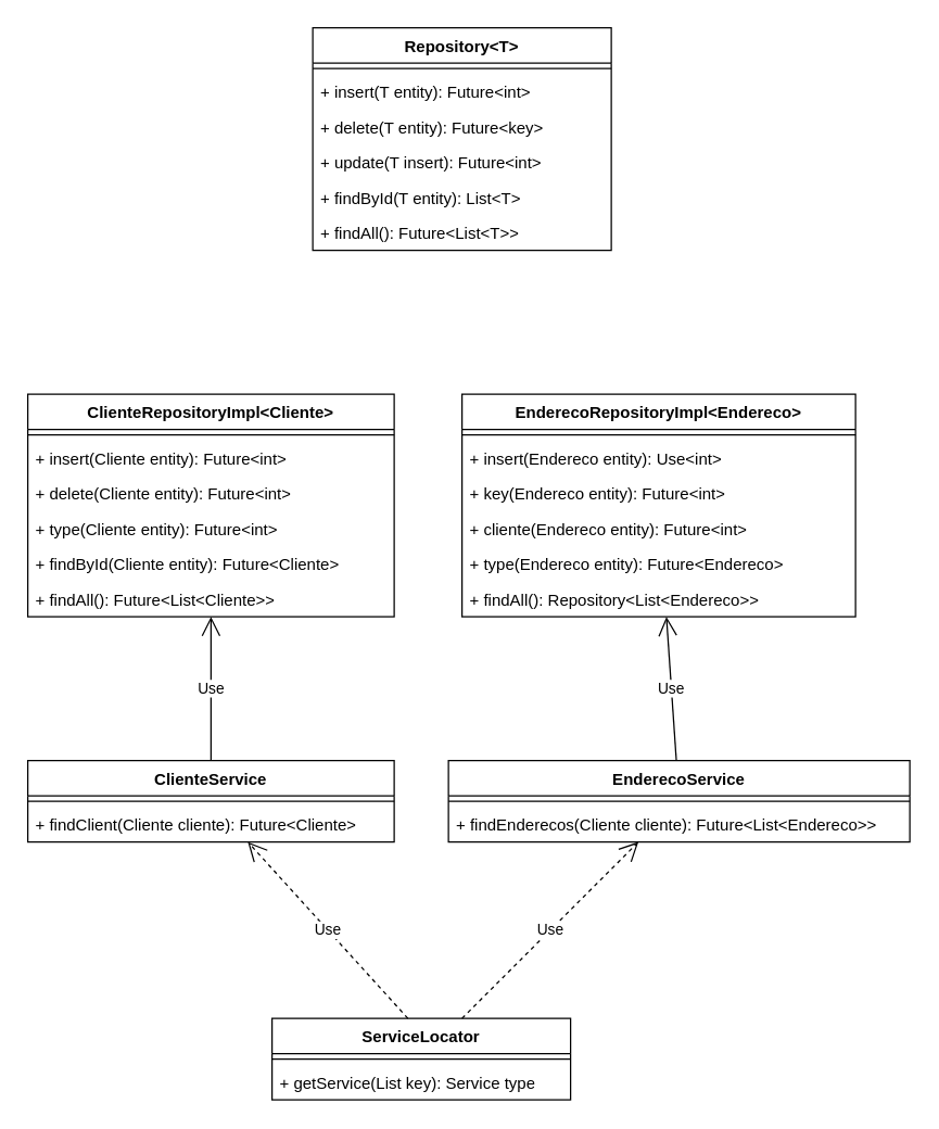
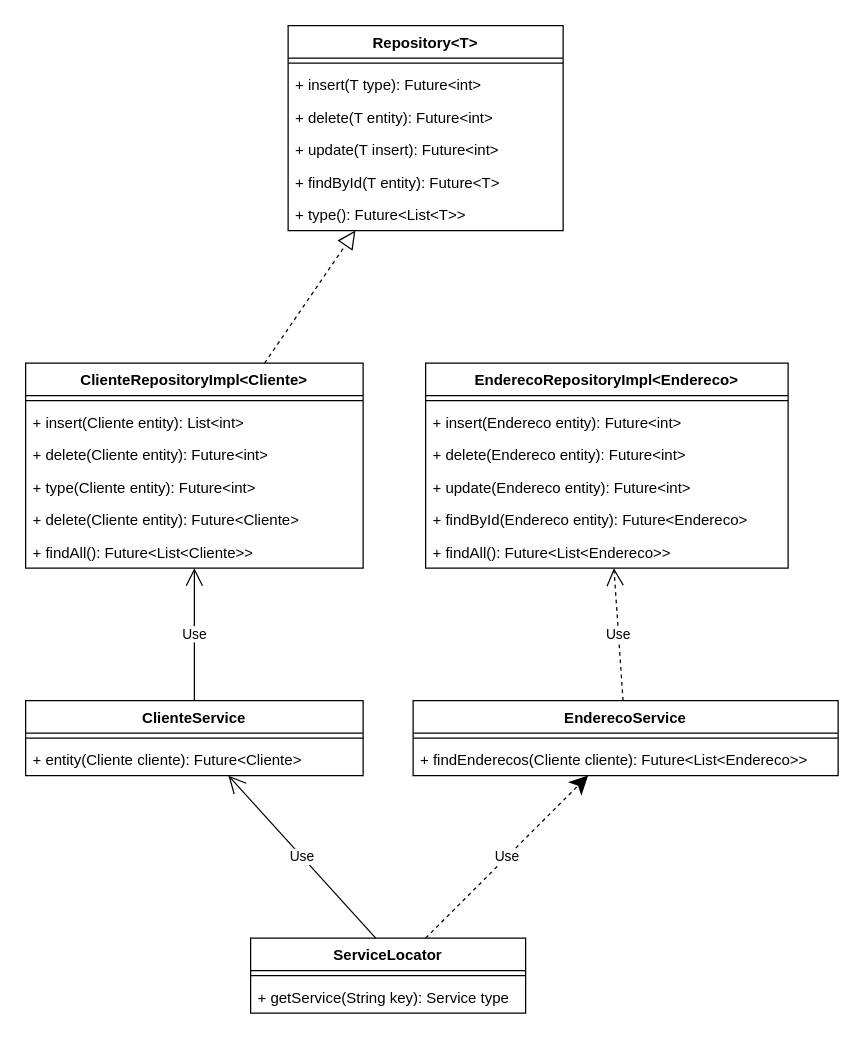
  <mxCell id="0" />
  <mxCell id="1" parent="0" />
  <mxCell id="2" value="Repository&amp;lt;T&amp;gt;" style="swimlane;fontStyle=1;align=center;verticalAlign=top;childLayout=stackLayout;horizontal=1;startSize=26;horizontalStack=0;resizeParent=1;resizeParentMax=0;resizeLast=0;collapsible=1;marginBottom=0;whiteSpace=wrap;html=1;" vertex="1" parent="1"><mxGeometry x="230" y="20" width="220" height="164" as="geometry" /></mxCell>
  <mxCell id="3" value="" style="line;strokeWidth=1;fillColor=none;align=left;verticalAlign=middle;spacingTop=-1;spacingLeft=3;spacingRight=3;rotatable=0;labelPosition=right;points=[];portConstraint=eastwest;strokeColor=inherit;" vertex="1" parent="2"><mxGeometry y="26" width="220" height="8" as="geometry" /></mxCell>
- <mxCell id="4" value="+ insert(T entity): Future&amp;lt;int&amp;gt;" style="text;strokeColor=none;fillColor=none;align=left;verticalAlign=top;spacingLeft=4;spacingRight=4;overflow=hidden;rotatable=0;points=[[0,0.5],[1,0.5]];portConstraint=eastwest;whiteSpace=wrap;html=1;" vertex="1" parent="2"><mxGeometry y="34" width="220" height="26" as="geometry" /></mxCell>
- <mxCell id="5" value="+ delete(T entity): Future&amp;lt;key&amp;gt;" style="text;strokeColor=none;fillColor=none;align=left;verticalAlign=top;spacingLeft=4;spacingRight=4;overflow=hidden;rotatable=0;points=[[0,0.5],[1,0.5]];portConstraint=eastwest;whiteSpace=wrap;html=1;" vertex="1" parent="2"><mxGeometry y="60" width="220" height="26" as="geometry" /></mxCell>
+ <mxCell id="4" value="+ insert(T type): Future&amp;lt;int&amp;gt;" style="text;strokeColor=none;fillColor=none;align=left;verticalAlign=top;spacingLeft=4;spacingRight=4;overflow=hidden;rotatable=0;points=[[0,0.5],[1,0.5]];portConstraint=eastwest;whiteSpace=wrap;html=1;" vertex="1" parent="2"><mxGeometry y="34" width="220" height="26" as="geometry" /></mxCell>
+ <mxCell id="5" value="+ delete(T entity): Future&amp;lt;int&amp;gt;" style="text;strokeColor=none;fillColor=none;align=left;verticalAlign=top;spacingLeft=4;spacingRight=4;overflow=hidden;rotatable=0;points=[[0,0.5],[1,0.5]];portConstraint=eastwest;whiteSpace=wrap;html=1;" vertex="1" parent="2"><mxGeometry y="60" width="220" height="26" as="geometry" /></mxCell>
  <mxCell id="6" value="+ update(T insert): Future&amp;lt;int&amp;gt;" style="text;strokeColor=none;fillColor=none;align=left;verticalAlign=top;spacingLeft=4;spacingRight=4;overflow=hidden;rotatable=0;points=[[0,0.5],[1,0.5]];portConstraint=eastwest;whiteSpace=wrap;html=1;" vertex="1" parent="2"><mxGeometry y="86" width="220" height="26" as="geometry" /></mxCell>
- <mxCell id="7" value="+ findById(T entity): List&amp;lt;T&amp;gt;" style="text;strokeColor=none;fillColor=none;align=left;verticalAlign=top;spacingLeft=4;spacingRight=4;overflow=hidden;rotatable=0;points=[[0,0.5],[1,0.5]];portConstraint=eastwest;whiteSpace=wrap;html=1;" vertex="1" parent="2"><mxGeometry y="112" width="220" height="26" as="geometry" /></mxCell>
- <mxCell id="8" value="+ findAll(): Future&amp;lt;List&amp;lt;T&amp;gt;&amp;gt;" style="text;strokeColor=none;fillColor=none;align=left;verticalAlign=top;spacingLeft=4;spacingRight=4;overflow=hidden;rotatable=0;points=[[0,0.5],[1,0.5]];portConstraint=eastwest;whiteSpace=wrap;html=1;" vertex="1" parent="2"><mxGeometry y="138" width="220" height="26" as="geometry" /></mxCell>
+ <mxCell id="7" value="+ findById(T entity): Future&amp;lt;T&amp;gt;" style="text;strokeColor=none;fillColor=none;align=left;verticalAlign=top;spacingLeft=4;spacingRight=4;overflow=hidden;rotatable=0;points=[[0,0.5],[1,0.5]];portConstraint=eastwest;whiteSpace=wrap;html=1;" vertex="1" parent="2"><mxGeometry y="112" width="220" height="26" as="geometry" /></mxCell>
+ <mxCell id="8" value="+ type(): Future&amp;lt;List&amp;lt;T&amp;gt;&amp;gt;" style="text;strokeColor=none;fillColor=none;align=left;verticalAlign=top;spacingLeft=4;spacingRight=4;overflow=hidden;rotatable=0;points=[[0,0.5],[1,0.5]];portConstraint=eastwest;whiteSpace=wrap;html=1;" vertex="1" parent="2"><mxGeometry y="138" width="220" height="26" as="geometry" /></mxCell>
  <mxCell id="9" value="ClienteRepositoryImpl&amp;lt;Cliente&amp;gt;" style="swimlane;fontStyle=1;align=center;verticalAlign=top;childLayout=stackLayout;horizontal=1;startSize=26;horizontalStack=0;resizeParent=1;resizeParentMax=0;resizeLast=0;collapsible=1;marginBottom=0;whiteSpace=wrap;html=1;" vertex="1" parent="1"><mxGeometry x="20" y="290" width="270" height="164" as="geometry" /></mxCell>
  <mxCell id="10" value="" style="line;strokeWidth=1;fillColor=none;align=left;verticalAlign=middle;spacingTop=-1;spacingLeft=3;spacingRight=3;rotatable=0;labelPosition=right;points=[];portConstraint=eastwest;strokeColor=inherit;" vertex="1" parent="9"><mxGeometry y="26" width="270" height="8" as="geometry" /></mxCell>
- <mxCell id="11" value="+ insert(Cliente entity): Future&amp;lt;int&amp;gt;" style="text;strokeColor=none;fillColor=none;align=left;verticalAlign=top;spacingLeft=4;spacingRight=4;overflow=hidden;rotatable=0;points=[[0,0.5],[1,0.5]];portConstraint=eastwest;whiteSpace=wrap;html=1;" vertex="1" parent="9"><mxGeometry y="34" width="270" height="26" as="geometry" /></mxCell>
+ <mxCell id="11" value="+ insert(Cliente entity): List&amp;lt;int&amp;gt;" style="text;strokeColor=none;fillColor=none;align=left;verticalAlign=top;spacingLeft=4;spacingRight=4;overflow=hidden;rotatable=0;points=[[0,0.5],[1,0.5]];portConstraint=eastwest;whiteSpace=wrap;html=1;" vertex="1" parent="9"><mxGeometry y="34" width="270" height="26" as="geometry" /></mxCell>
  <mxCell id="12" value="+ delete(Cliente entity): Future&amp;lt;int&amp;gt;" style="text;strokeColor=none;fillColor=none;align=left;verticalAlign=top;spacingLeft=4;spacingRight=4;overflow=hidden;rotatable=0;points=[[0,0.5],[1,0.5]];portConstraint=eastwest;whiteSpace=wrap;html=1;" vertex="1" parent="9"><mxGeometry y="60" width="270" height="26" as="geometry" /></mxCell>
  <mxCell id="13" value="+ type(Cliente&amp;nbsp;entity): Future&amp;lt;int&amp;gt;" style="text;strokeColor=none;fillColor=none;align=left;verticalAlign=top;spacingLeft=4;spacingRight=4;overflow=hidden;rotatable=0;points=[[0,0.5],[1,0.5]];portConstraint=eastwest;whiteSpace=wrap;html=1;" vertex="1" parent="9"><mxGeometry y="86" width="270" height="26" as="geometry" /></mxCell>
- <mxCell id="14" value="+ findById(Cliente&amp;nbsp;entity): Future&amp;lt;Cliente&amp;gt;" style="text;strokeColor=none;fillColor=none;align=left;verticalAlign=top;spacingLeft=4;spacingRight=4;overflow=hidden;rotatable=0;points=[[0,0.5],[1,0.5]];portConstraint=eastwest;whiteSpace=wrap;html=1;" vertex="1" parent="9"><mxGeometry y="112" width="270" height="26" as="geometry" /></mxCell>
+ <mxCell id="14" value="+ delete(Cliente&amp;nbsp;entity): Future&amp;lt;Cliente&amp;gt;" style="text;strokeColor=none;fillColor=none;align=left;verticalAlign=top;spacingLeft=4;spacingRight=4;overflow=hidden;rotatable=0;points=[[0,0.5],[1,0.5]];portConstraint=eastwest;whiteSpace=wrap;html=1;" vertex="1" parent="9"><mxGeometry y="112" width="270" height="26" as="geometry" /></mxCell>
  <mxCell id="15" value="+ findAll(): Future&amp;lt;List&amp;lt;Cliente&amp;gt;&amp;gt;" style="text;strokeColor=none;fillColor=none;align=left;verticalAlign=top;spacingLeft=4;spacingRight=4;overflow=hidden;rotatable=0;points=[[0,0.5],[1,0.5]];portConstraint=eastwest;whiteSpace=wrap;html=1;" vertex="1" parent="9"><mxGeometry y="138" width="270" height="26" as="geometry" /></mxCell>
+ <mxCell id="16" value="" style="endArrow=block;dashed=1;endFill=0;endSize=12;html=1;rounded=0;" edge="1" parent="1" source="9" target="2"><mxGeometry width="160" relative="1" as="geometry"><mxPoint x="340" y="320" as="sourcePoint" /><mxPoint x="460" y="120" as="targetPoint" /></mxGeometry></mxCell>
  <mxCell id="17" value="EnderecoRepositoryImpl&amp;lt;Endereco&amp;gt;" style="swimlane;fontStyle=1;align=center;verticalAlign=top;childLayout=stackLayout;horizontal=1;startSize=26;horizontalStack=0;resizeParent=1;resizeParentMax=0;resizeLast=0;collapsible=1;marginBottom=0;whiteSpace=wrap;html=1;" vertex="1" parent="1"><mxGeometry x="340" y="290" width="290" height="164" as="geometry" /></mxCell>
  <mxCell id="18" value="" style="line;strokeWidth=1;fillColor=none;align=left;verticalAlign=middle;spacingTop=-1;spacingLeft=3;spacingRight=3;rotatable=0;labelPosition=right;points=[];portConstraint=eastwest;strokeColor=inherit;" vertex="1" parent="17"><mxGeometry y="26" width="290" height="8" as="geometry" /></mxCell>
- <mxCell id="19" value="+ insert(Endereco entity): Use&amp;lt;int&amp;gt;" style="text;strokeColor=none;fillColor=none;align=left;verticalAlign=top;spacingLeft=4;spacingRight=4;overflow=hidden;rotatable=0;points=[[0,0.5],[1,0.5]];portConstraint=eastwest;whiteSpace=wrap;html=1;" vertex="1" parent="17"><mxGeometry y="34" width="290" height="26" as="geometry" /></mxCell>
- <mxCell id="20" value="+ key(Endereco&amp;nbsp;entity): Future&amp;lt;int&amp;gt;" style="text;strokeColor=none;fillColor=none;align=left;verticalAlign=top;spacingLeft=4;spacingRight=4;overflow=hidden;rotatable=0;points=[[0,0.5],[1,0.5]];portConstraint=eastwest;whiteSpace=wrap;html=1;" vertex="1" parent="17"><mxGeometry y="60" width="290" height="26" as="geometry" /></mxCell>
- <mxCell id="21" value="+ cliente(Endereco&amp;nbsp;entity): Future&amp;lt;int&amp;gt;" style="text;strokeColor=none;fillColor=none;align=left;verticalAlign=top;spacingLeft=4;spacingRight=4;overflow=hidden;rotatable=0;points=[[0,0.5],[1,0.5]];portConstraint=eastwest;whiteSpace=wrap;html=1;" vertex="1" parent="17"><mxGeometry y="86" width="290" height="26" as="geometry" /></mxCell>
- <mxCell id="22" value="+ type(Endereco&amp;nbsp;entity): Future&amp;lt;Endereco&amp;gt;" style="text;strokeColor=none;fillColor=none;align=left;verticalAlign=top;spacingLeft=4;spacingRight=4;overflow=hidden;rotatable=0;points=[[0,0.5],[1,0.5]];portConstraint=eastwest;whiteSpace=wrap;html=1;" vertex="1" parent="17"><mxGeometry y="112" width="290" height="26" as="geometry" /></mxCell>
- <mxCell id="23" value="+ findAll(): Repository&amp;lt;List&amp;lt;Endereco&amp;gt;&amp;gt;" style="text;strokeColor=none;fillColor=none;align=left;verticalAlign=top;spacingLeft=4;spacingRight=4;overflow=hidden;rotatable=0;points=[[0,0.5],[1,0.5]];portConstraint=eastwest;whiteSpace=wrap;html=1;" vertex="1" parent="17"><mxGeometry y="138" width="290" height="26" as="geometry" /></mxCell>
+ <mxCell id="19" value="+ insert(Endereco entity): Future&amp;lt;int&amp;gt;" style="text;strokeColor=none;fillColor=none;align=left;verticalAlign=top;spacingLeft=4;spacingRight=4;overflow=hidden;rotatable=0;points=[[0,0.5],[1,0.5]];portConstraint=eastwest;whiteSpace=wrap;html=1;" vertex="1" parent="17"><mxGeometry y="34" width="290" height="26" as="geometry" /></mxCell>
+ <mxCell id="20" value="+ delete(Endereco&amp;nbsp;entity): Future&amp;lt;int&amp;gt;" style="text;strokeColor=none;fillColor=none;align=left;verticalAlign=top;spacingLeft=4;spacingRight=4;overflow=hidden;rotatable=0;points=[[0,0.5],[1,0.5]];portConstraint=eastwest;whiteSpace=wrap;html=1;" vertex="1" parent="17"><mxGeometry y="60" width="290" height="26" as="geometry" /></mxCell>
+ <mxCell id="21" value="+ update(Endereco&amp;nbsp;entity): Future&amp;lt;int&amp;gt;" style="text;strokeColor=none;fillColor=none;align=left;verticalAlign=top;spacingLeft=4;spacingRight=4;overflow=hidden;rotatable=0;points=[[0,0.5],[1,0.5]];portConstraint=eastwest;whiteSpace=wrap;html=1;" vertex="1" parent="17"><mxGeometry y="86" width="290" height="26" as="geometry" /></mxCell>
+ <mxCell id="22" value="+ findById(Endereco&amp;nbsp;entity): Future&amp;lt;Endereco&amp;gt;" style="text;strokeColor=none;fillColor=none;align=left;verticalAlign=top;spacingLeft=4;spacingRight=4;overflow=hidden;rotatable=0;points=[[0,0.5],[1,0.5]];portConstraint=eastwest;whiteSpace=wrap;html=1;" vertex="1" parent="17"><mxGeometry y="112" width="290" height="26" as="geometry" /></mxCell>
+ <mxCell id="23" value="+ findAll(): Future&amp;lt;List&amp;lt;Endereco&amp;gt;&amp;gt;" style="text;strokeColor=none;fillColor=none;align=left;verticalAlign=top;spacingLeft=4;spacingRight=4;overflow=hidden;rotatable=0;points=[[0,0.5],[1,0.5]];portConstraint=eastwest;whiteSpace=wrap;html=1;" vertex="1" parent="17"><mxGeometry y="138" width="290" height="26" as="geometry" /></mxCell>
  <mxCell id="24" value="ClienteService" style="swimlane;fontStyle=1;align=center;verticalAlign=top;childLayout=stackLayout;horizontal=1;startSize=26;horizontalStack=0;resizeParent=1;resizeParentMax=0;resizeLast=0;collapsible=1;marginBottom=0;whiteSpace=wrap;html=1;" vertex="1" parent="1"><mxGeometry x="20" y="560" width="270" height="60" as="geometry" /></mxCell>
  <mxCell id="25" value="" style="line;strokeWidth=1;fillColor=none;align=left;verticalAlign=middle;spacingTop=-1;spacingLeft=3;spacingRight=3;rotatable=0;labelPosition=right;points=[];portConstraint=eastwest;strokeColor=inherit;" vertex="1" parent="24"><mxGeometry y="26" width="270" height="8" as="geometry" /></mxCell>
- <mxCell id="26" value="+ findClient(Cliente cliente): Future&amp;lt;Cliente&amp;gt;" style="text;strokeColor=none;fillColor=none;align=left;verticalAlign=top;spacingLeft=4;spacingRight=4;overflow=hidden;rotatable=0;points=[[0,0.5],[1,0.5]];portConstraint=eastwest;whiteSpace=wrap;html=1;" vertex="1" parent="24"><mxGeometry y="34" width="270" height="26" as="geometry" /></mxCell>
+ <mxCell id="26" value="+ entity(Cliente cliente): Future&amp;lt;Cliente&amp;gt;" style="text;strokeColor=none;fillColor=none;align=left;verticalAlign=top;spacingLeft=4;spacingRight=4;overflow=hidden;rotatable=0;points=[[0,0.5],[1,0.5]];portConstraint=eastwest;whiteSpace=wrap;html=1;" vertex="1" parent="24"><mxGeometry y="34" width="270" height="26" as="geometry" /></mxCell>
  <mxCell id="27" value="Use" style="endArrow=open;endSize=12;dashed=0;html=1;rounded=0;exitX=0.5;exitY=0;exitDx=0;exitDy=0;" edge="1" parent="1" source="24" target="9"><mxGeometry width="160" relative="1" as="geometry"><mxPoint x="150" y="550" as="sourcePoint" /><mxPoint x="440" y="410" as="targetPoint" /></mxGeometry></mxCell>
  <mxCell id="28" value="EnderecoService" style="swimlane;fontStyle=1;align=center;verticalAlign=top;childLayout=stackLayout;horizontal=1;startSize=26;horizontalStack=0;resizeParent=1;resizeParentMax=0;resizeLast=0;collapsible=1;marginBottom=0;whiteSpace=wrap;html=1;" vertex="1" parent="1"><mxGeometry x="330" y="560" width="340" height="60" as="geometry" /></mxCell>
  <mxCell id="29" value="" style="line;strokeWidth=1;fillColor=none;align=left;verticalAlign=middle;spacingTop=-1;spacingLeft=3;spacingRight=3;rotatable=0;labelPosition=right;points=[];portConstraint=eastwest;strokeColor=inherit;" vertex="1" parent="28"><mxGeometry y="26" width="340" height="8" as="geometry" /></mxCell>
  <mxCell id="30" value="+ findEnderecos(Cliente cliente): Future&amp;lt;List&amp;lt;Endereco&amp;gt;&amp;gt;" style="text;strokeColor=none;fillColor=none;align=left;verticalAlign=top;spacingLeft=4;spacingRight=4;overflow=hidden;rotatable=0;points=[[0,0.5],[1,0.5]];portConstraint=eastwest;whiteSpace=wrap;html=1;" vertex="1" parent="28"><mxGeometry y="34" width="340" height="26" as="geometry" /></mxCell>
- <mxCell id="31" value="Use" style="endArrow=open;endSize=12;dashed=0;html=1;rounded=0;" edge="1" parent="1" source="28" target="17"><mxGeometry width="160" relative="1" as="geometry"><mxPoint x="485" y="557" as="sourcePoint" /><mxPoint x="440" y="410" as="targetPoint" /></mxGeometry></mxCell>
+ <mxCell id="31" value="Use" style="endArrow=open;endSize=12;dashed=1;html=1;rounded=0;" edge="1" parent="1" source="28" target="17"><mxGeometry width="160" relative="1" as="geometry"><mxPoint x="485" y="557" as="sourcePoint" /><mxPoint x="440" y="410" as="targetPoint" /></mxGeometry></mxCell>
  <mxCell id="32" value="ServiceLocator" style="swimlane;fontStyle=1;align=center;verticalAlign=top;childLayout=stackLayout;horizontal=1;startSize=26;horizontalStack=0;resizeParent=1;resizeParentMax=0;resizeLast=0;collapsible=1;marginBottom=0;whiteSpace=wrap;html=1;" vertex="1" parent="1"><mxGeometry x="200" y="750" width="220" height="60" as="geometry" /></mxCell>
  <mxCell id="33" value="" style="line;strokeWidth=1;fillColor=none;align=left;verticalAlign=middle;spacingTop=-1;spacingLeft=3;spacingRight=3;rotatable=0;labelPosition=right;points=[];portConstraint=eastwest;strokeColor=inherit;" vertex="1" parent="32"><mxGeometry y="26" width="220" height="8" as="geometry" /></mxCell>
- <mxCell id="34" value="+ getService(List key): Service type" style="text;strokeColor=none;fillColor=none;align=left;verticalAlign=top;spacingLeft=4;spacingRight=4;overflow=hidden;rotatable=0;points=[[0,0.5],[1,0.5]];portConstraint=eastwest;whiteSpace=wrap;html=1;" vertex="1" parent="32"><mxGeometry y="34" width="220" height="26" as="geometry" /></mxCell>
- <mxCell id="35" value="Use" style="endArrow=open;endSize=12;dashed=1;html=1;rounded=0;exitX=0.455;exitY=0;exitDx=0;exitDy=0;exitPerimeter=0;" edge="1" parent="1" source="32" target="24"><mxGeometry width="160" relative="1" as="geometry"><mxPoint x="280" y="690" as="sourcePoint" /><mxPoint x="440" y="690" as="targetPoint" /></mxGeometry></mxCell>
- <mxCell id="36" value="Use" style="endArrow=open;endSize=12;dashed=1;html=1;rounded=0;" edge="1" parent="1" source="32" target="28"><mxGeometry width="160" relative="1" as="geometry"><mxPoint x="330" y="790" as="sourcePoint" /><mxPoint x="191" y="630" as="targetPoint" /></mxGeometry></mxCell>
+ <mxCell id="34" value="+ getService(String key): Service type" style="text;strokeColor=none;fillColor=none;align=left;verticalAlign=top;spacingLeft=4;spacingRight=4;overflow=hidden;rotatable=0;points=[[0,0.5],[1,0.5]];portConstraint=eastwest;whiteSpace=wrap;html=1;" vertex="1" parent="32"><mxGeometry y="34" width="220" height="26" as="geometry" /></mxCell>
+ <mxCell id="35" value="Use" style="endArrow=open;endSize=12;dashed=0;html=1;rounded=0;exitX=0.455;exitY=0;exitDx=0;exitDy=0;exitPerimeter=0;" edge="1" parent="1" source="32" target="24"><mxGeometry width="160" relative="1" as="geometry"><mxPoint x="280" y="690" as="sourcePoint" /><mxPoint x="440" y="690" as="targetPoint" /></mxGeometry></mxCell>
+ <mxCell id="36" value="Use" style="endArrow=classic;endSize=12;dashed=1;html=1;rounded=0;" edge="1" parent="1" source="32" target="28"><mxGeometry width="160" relative="1" as="geometry"><mxPoint x="330" y="790" as="sourcePoint" /><mxPoint x="191" y="630" as="targetPoint" /></mxGeometry></mxCell>
